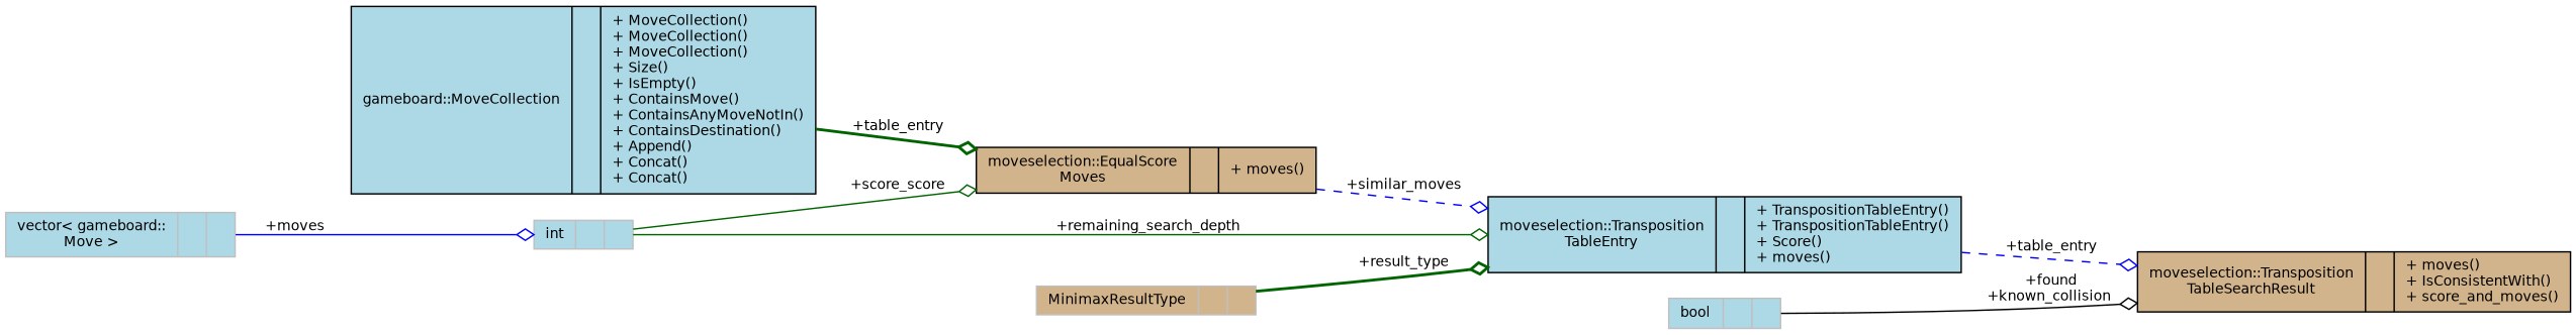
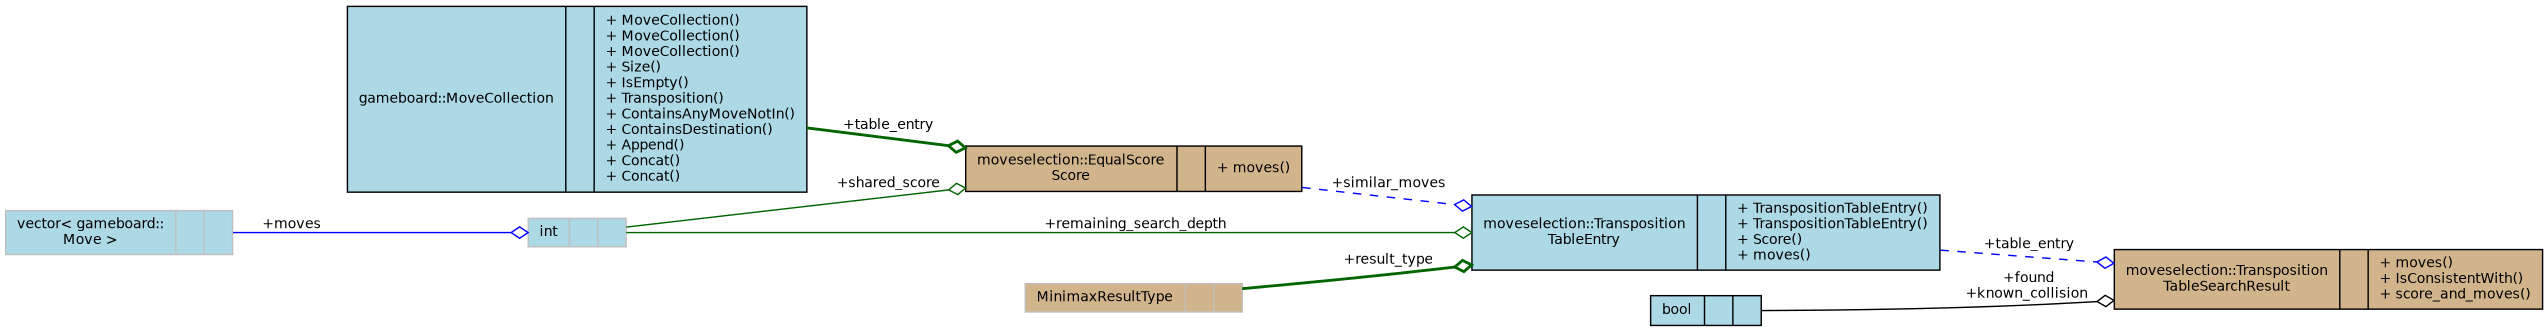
  digraph {
    rankdir=LR
    node [color=black fillcolor=lightblue fontname=Helvetica fontsize=10 shape=record style=filled]
    edge [arrowhead=odiamond color=darkgreen fontname=Helvetica fontsize=10 labelfontname=Helvetica labelfontsize=10 style=solid]
    n1 [fillcolor=tan fontcolor=black height=0.2 label="{moveselection::Transposition\lTableSearchResult\n||+ moves()\l+ IsConsistentWith()\l+ score_and_moves()\l}" width=0.4]
    n2 [height=0.2 label="{moveselection::Transposition\lTableEntry\n||+ TranspositionTableEntry()\l+ TranspositionTableEntry()\l+ Score()\l+ moves()\l}" width=0.4]
-   n3 [fillcolor=tan height=0.2 label="{moveselection::EqualScore\lMoves\n||+ moves()\l}" width=0.4]
-   n4 [height=0.2 label="{gameboard::MoveCollection\n||+ MoveCollection()\l+ MoveCollection()\l+ MoveCollection()\l+ Size()\l+ IsEmpty()\l+ ContainsMove()\l+ ContainsAnyMoveNotIn()\l+ ContainsDestination()\l+ Append()\l+ Concat()\l+ Concat()\l}" width=0.4]
+   n3 [fillcolor=tan height=0.2 label="{moveselection::EqualScore\lScore\n||+ moves()\l}" width=0.4]
+   n4 [height=0.2 label="{gameboard::MoveCollection\n||+ MoveCollection()\l+ MoveCollection()\l+ MoveCollection()\l+ Size()\l+ IsEmpty()\l+ Transposition()\l+ ContainsAnyMoveNotIn()\l+ ContainsDestination()\l+ Append()\l+ Concat()\l+ Concat()\l}" width=0.4]
    n5 [color=grey75 height=0.2 label="{vector\< gameboard::\lMove \>\n||}" width=0.4]
    n6 [color=grey75 height=0.2 label="{int\n||}" width=0.4]
    n7 [color=grey75 fillcolor=tan height=0.2 label="{MinimaxResultType\n||}" width=0.4]
-   n8 [color=grey75 height=0.2 label="{bool\n||}" width=0.4]
+   n8 [height=0.2 label="{bool\n||}" width=0.4]
    n2 -> n1 [color=blue label=" +table_entry" style=dashed]
    n3 -> n2 [color=blue label=" +similar_moves" style=dashed]
    n4 -> n3 [label=" +table_entry" style=bold]
    n5 -> n6 [color=blue label=" +moves"]
    n6 -> n2 [label=" +remaining_search_depth"]
-   n6 -> n3 [label=" +score_score"]
+   n6 -> n3 [label=" +shared_score"]
    n7 -> n2 [label=" +result_type" style=bold]
    n8 -> n1 [color=black label=" +found\n+known_collision"]
  }
